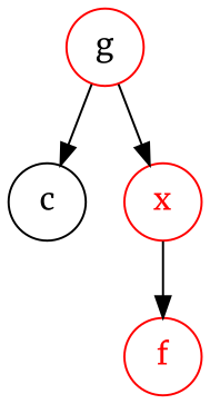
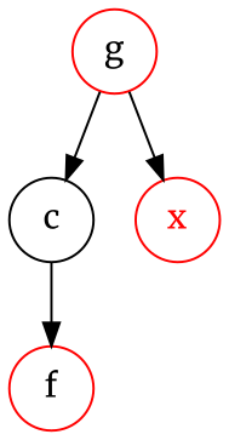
  digraph {
    fontname=Merriweather
    node [color=red fontcolor=red fontname=Merriweather shape=circle]
    edge [fontname=Merriweather]
-   f
+   f [fontcolor=black]
    c [color=black fontcolor=black]
    g [fontcolor=black]
    x
-   x -> f
+   c -> f
    g -> c
    g -> x
  }
